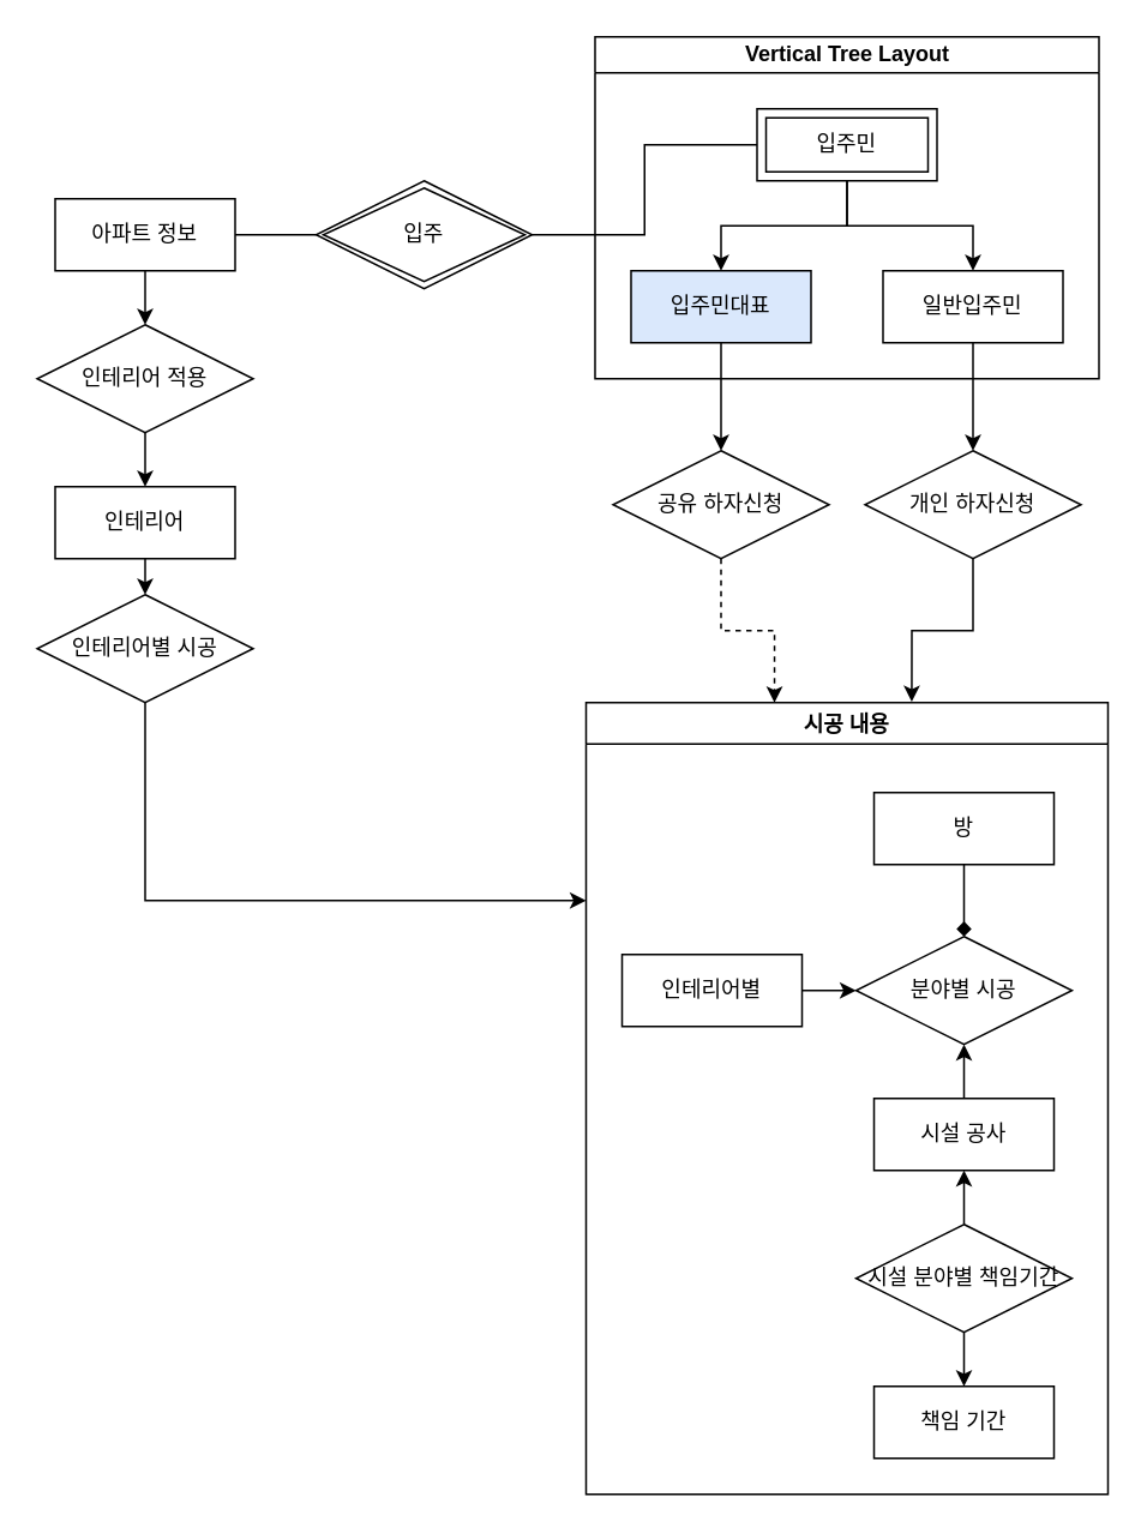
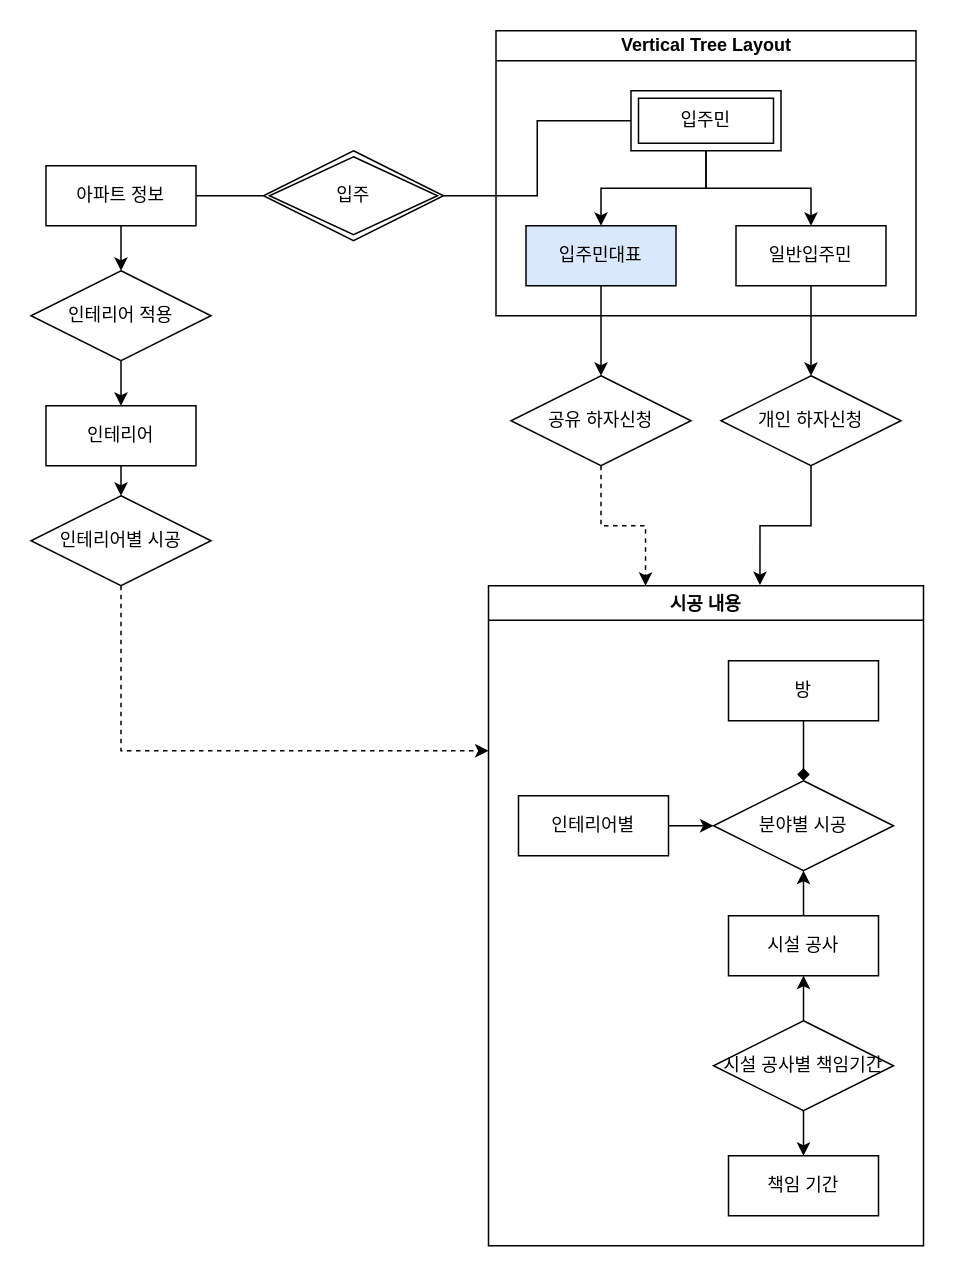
  <mxCell id="0" />
  <mxCell id="1" parent="0" />
  <mxCell id="2" style="edgeStyle=orthogonalEdgeStyle;rounded=0;orthogonalLoop=1;jettySize=auto;html=1;exitX=1;exitY=0.5;exitDx=0;exitDy=0;entryX=0;entryY=0.5;entryDx=0;entryDy=0;endArrow=none;endFill=0;" parent="1" source="3" target="5" edge="1"><mxGeometry relative="1" as="geometry" /></mxCell>
  <mxCell id="3" value="입주" style="shape=rhombus;double=1;perimeter=rhombusPerimeter;whiteSpace=wrap;html=1;align=center;" parent="1" vertex="1"><mxGeometry x="175" y="100" width="120" height="60" as="geometry" /></mxCell>
  <mxCell id="4" value="Vertical Tree Layout" style="swimlane;html=1;startSize=20;horizontal=1;childLayout=treeLayout;horizontalTree=0;resizable=0;containerType=tree;" parent="1" vertex="1"><mxGeometry x="330" y="20" width="280" height="190" as="geometry" /></mxCell>
  <mxCell id="5" value="입주민" style="shape=ext;margin=3;double=1;whiteSpace=wrap;html=1;align=center;rounded=0;shadow=0;glass=0;sketch=0;gradientColor=none;" parent="4" vertex="1"><mxGeometry x="90" y="40" width="100" height="40" as="geometry" /></mxCell>
  <mxCell id="6" value="입주민대표" style="whiteSpace=wrap;html=1;fillColor=#dae8fc;" parent="4" vertex="1"><mxGeometry x="20" y="130" width="100" height="40" as="geometry" /></mxCell>
  <mxCell id="7" value="" style="edgeStyle=elbowEdgeStyle;elbow=vertical;html=1;rounded=0;" parent="4" source="5" target="6" edge="1"><mxGeometry relative="1" as="geometry" /></mxCell>
  <mxCell id="8" value="일반입주민" style="whiteSpace=wrap;html=1;" parent="4" vertex="1"><mxGeometry x="160" y="130" width="100" height="40" as="geometry" /></mxCell>
  <mxCell id="9" value="" style="edgeStyle=elbowEdgeStyle;elbow=vertical;html=1;rounded=0;" parent="4" source="5" target="8" edge="1"><mxGeometry relative="1" as="geometry" /></mxCell>
  <mxCell id="10" style="edgeStyle=orthogonalEdgeStyle;rounded=0;orthogonalLoop=1;jettySize=auto;html=1;entryX=0;entryY=0.5;entryDx=0;entryDy=0;endArrow=none;endFill=0;" parent="1" source="12" target="3" edge="1"><mxGeometry relative="1" as="geometry" /></mxCell>
  <mxCell id="11" style="edgeStyle=orthogonalEdgeStyle;rounded=0;orthogonalLoop=1;jettySize=auto;html=1;exitX=0.5;exitY=1;exitDx=0;exitDy=0;entryX=0.5;entryY=0;entryDx=0;entryDy=0;" parent="1" source="12" target="20" edge="1"><mxGeometry relative="1" as="geometry" /></mxCell>
  <mxCell id="12" value="아파트 정보" style="whiteSpace=wrap;html=1;align=center;rounded=0;shadow=0;glass=0;sketch=0;gradientColor=none;" parent="1" vertex="1"><mxGeometry x="30" y="110" width="100" height="40" as="geometry" /></mxCell>
  <mxCell id="13" style="edgeStyle=orthogonalEdgeStyle;rounded=0;orthogonalLoop=1;jettySize=auto;html=1;exitX=0.5;exitY=1;exitDx=0;exitDy=0;entryX=0.361;entryY=0;entryDx=0;entryDy=0;entryPerimeter=0;dashed=1;" parent="1" source="14" target="25" edge="1"><mxGeometry relative="1" as="geometry" /></mxCell>
  <mxCell id="14" value="공유 하자신청" style="shape=rhombus;perimeter=rhombusPerimeter;whiteSpace=wrap;html=1;align=center;rounded=0;shadow=0;glass=0;sketch=0;gradientColor=none;" parent="1" vertex="1"><mxGeometry x="340" y="250" width="120" height="60" as="geometry" /></mxCell>
  <mxCell id="15" style="edgeStyle=orthogonalEdgeStyle;rounded=0;orthogonalLoop=1;jettySize=auto;html=1;exitX=0.5;exitY=1;exitDx=0;exitDy=0;entryX=0.5;entryY=0;entryDx=0;entryDy=0;" parent="1" source="6" target="14" edge="1"><mxGeometry relative="1" as="geometry" /></mxCell>
  <mxCell id="16" style="edgeStyle=orthogonalEdgeStyle;rounded=0;orthogonalLoop=1;jettySize=auto;html=1;exitX=0.5;exitY=1;exitDx=0;exitDy=0;entryX=0.5;entryY=0;entryDx=0;entryDy=0;" parent="1" source="8" target="18" edge="1"><mxGeometry relative="1" as="geometry"><mxPoint x="525.333" y="250" as="targetPoint" /></mxGeometry></mxCell>
  <mxCell id="17" style="edgeStyle=orthogonalEdgeStyle;rounded=0;orthogonalLoop=1;jettySize=auto;html=1;exitX=0.5;exitY=1;exitDx=0;exitDy=0;entryX=0.624;entryY=-0.001;entryDx=0;entryDy=0;entryPerimeter=0;" parent="1" source="18" target="25" edge="1"><mxGeometry relative="1" as="geometry" /></mxCell>
  <mxCell id="18" value="개인 하자신청" style="shape=rhombus;perimeter=rhombusPerimeter;whiteSpace=wrap;html=1;align=center;rounded=0;shadow=0;glass=0;sketch=0;gradientColor=none;" parent="1" vertex="1"><mxGeometry x="480" y="250" width="120" height="60" as="geometry" /></mxCell>
  <mxCell id="19" style="edgeStyle=orthogonalEdgeStyle;rounded=0;orthogonalLoop=1;jettySize=auto;html=1;exitX=0.5;exitY=1;exitDx=0;exitDy=0;entryX=0.5;entryY=0;entryDx=0;entryDy=0;" parent="1" source="20" target="22" edge="1"><mxGeometry relative="1" as="geometry" /></mxCell>
  <mxCell id="20" value="인테리어 적용" style="shape=rhombus;perimeter=rhombusPerimeter;whiteSpace=wrap;html=1;align=center;rounded=0;shadow=0;glass=0;sketch=0;gradientColor=none;" parent="1" vertex="1"><mxGeometry x="20" y="180" width="120" height="60" as="geometry" /></mxCell>
  <mxCell id="21" style="edgeStyle=orthogonalEdgeStyle;rounded=0;orthogonalLoop=1;jettySize=auto;html=1;exitX=0.5;exitY=1;exitDx=0;exitDy=0;entryX=0.5;entryY=0;entryDx=0;entryDy=0;" edge="1" parent="1" source="22" target="24"><mxGeometry relative="1" as="geometry" /></mxCell>
  <mxCell id="22" value="인테리어" style="whiteSpace=wrap;html=1;align=center;rounded=0;shadow=0;glass=0;sketch=0;gradientColor=none;" parent="1" vertex="1"><mxGeometry x="30" y="270" width="100" height="40" as="geometry" /></mxCell>
- <mxCell id="23" style="edgeStyle=orthogonalEdgeStyle;rounded=0;orthogonalLoop=1;jettySize=auto;html=1;entryX=0;entryY=0.25;entryDx=0;entryDy=0;exitX=0.5;exitY=1;exitDx=0;exitDy=0;" edge="1" parent="1" source="24" target="25"><mxGeometry relative="1" as="geometry"><mxPoint x="80" y="420" as="sourcePoint" /></mxGeometry></mxCell>
+ <mxCell id="23" style="edgeStyle=orthogonalEdgeStyle;rounded=0;orthogonalLoop=1;jettySize=auto;html=1;entryX=0;entryY=0.25;entryDx=0;entryDy=0;exitX=0.5;exitY=1;exitDx=0;exitDy=0;dashed=1;" edge="1" parent="1" source="24" target="25"><mxGeometry relative="1" as="geometry"><mxPoint x="80" y="420" as="sourcePoint" /></mxGeometry></mxCell>
  <mxCell id="24" value="인테리어별 시공" style="shape=rhombus;perimeter=rhombusPerimeter;whiteSpace=wrap;html=1;align=center;rounded=0;shadow=0;glass=0;sketch=0;gradientColor=none;" parent="1" vertex="1"><mxGeometry x="20" y="330" width="120" height="60" as="geometry" /></mxCell>
  <mxCell id="25" value="시공 내용" style="swimlane;rounded=0;shadow=0;glass=0;sketch=0;gradientColor=none;" parent="1" vertex="1"><mxGeometry x="325" y="390" width="290" height="440" as="geometry"><mxRectangle x="720" y="390" width="100" height="23" as="alternateBounds" /></mxGeometry></mxCell>
  <mxCell id="26" style="edgeStyle=orthogonalEdgeStyle;rounded=0;orthogonalLoop=1;jettySize=auto;html=1;exitX=0.5;exitY=1;exitDx=0;exitDy=0;entryX=0.5;entryY=0;entryDx=0;entryDy=0;endArrow=diamond;" parent="25" source="27" target="28" edge="1"><mxGeometry relative="1" as="geometry" /></mxCell>
  <mxCell id="27" value="방" style="whiteSpace=wrap;html=1;align=center;rounded=0;shadow=0;glass=0;sketch=0;gradientColor=none;" parent="25" vertex="1"><mxGeometry x="160" y="50" width="100" height="40" as="geometry" /></mxCell>
  <mxCell id="28" value="분야별 시공" style="shape=rhombus;perimeter=rhombusPerimeter;whiteSpace=wrap;html=1;align=center;rounded=0;shadow=0;glass=0;sketch=0;gradientColor=none;" parent="25" vertex="1"><mxGeometry x="150" y="130" width="120" height="60" as="geometry" /></mxCell>
  <mxCell id="29" style="edgeStyle=orthogonalEdgeStyle;rounded=0;orthogonalLoop=1;jettySize=auto;html=1;exitX=0.5;exitY=0;exitDx=0;exitDy=0;entryX=0.5;entryY=1;entryDx=0;entryDy=0;" parent="25" source="30" target="28" edge="1"><mxGeometry relative="1" as="geometry" /></mxCell>
  <mxCell id="30" value="시설 공사" style="whiteSpace=wrap;html=1;align=center;rounded=0;shadow=0;glass=0;sketch=0;gradientColor=none;" parent="25" vertex="1"><mxGeometry x="160" y="220" width="100" height="40" as="geometry" /></mxCell>
  <mxCell id="31" style="edgeStyle=orthogonalEdgeStyle;rounded=0;orthogonalLoop=1;jettySize=auto;html=1;exitX=1;exitY=0.5;exitDx=0;exitDy=0;entryX=0;entryY=0.5;entryDx=0;entryDy=0;" parent="25" source="32" target="28" edge="1"><mxGeometry relative="1" as="geometry" /></mxCell>
  <mxCell id="32" value="인테리어별" style="whiteSpace=wrap;html=1;align=center;rounded=0;shadow=0;glass=0;sketch=0;gradientColor=none;" parent="25" vertex="1"><mxGeometry x="20" y="140" width="100" height="40" as="geometry" /></mxCell>
  <mxCell id="33" value="책임 기간" style="whiteSpace=wrap;html=1;align=center;rounded=0;shadow=0;glass=0;sketch=0;gradientColor=none;" parent="25" vertex="1"><mxGeometry x="160" y="380" width="100" height="40" as="geometry" /></mxCell>
  <mxCell id="34" style="edgeStyle=orthogonalEdgeStyle;rounded=0;orthogonalLoop=1;jettySize=auto;html=1;exitX=0.5;exitY=0;exitDx=0;exitDy=0;entryX=0.5;entryY=1;entryDx=0;entryDy=0;" parent="25" source="36" target="30" edge="1"><mxGeometry relative="1" as="geometry" /></mxCell>
  <mxCell id="35" style="edgeStyle=orthogonalEdgeStyle;rounded=0;orthogonalLoop=1;jettySize=auto;html=1;exitX=0.5;exitY=1;exitDx=0;exitDy=0;entryX=0.5;entryY=0;entryDx=0;entryDy=0;" parent="25" source="36" target="33" edge="1"><mxGeometry relative="1" as="geometry" /></mxCell>
- <mxCell id="36" value="시설 분야별 책임기간" style="shape=rhombus;perimeter=rhombusPerimeter;whiteSpace=wrap;html=1;align=center;rounded=0;shadow=0;glass=0;sketch=0;gradientColor=none;" parent="25" vertex="1"><mxGeometry x="150" y="290" width="120" height="60" as="geometry" /></mxCell>
+ <mxCell id="36" value="시설 공사별 책임기간" style="shape=rhombus;perimeter=rhombusPerimeter;whiteSpace=wrap;html=1;align=center;rounded=0;shadow=0;glass=0;sketch=0;gradientColor=none;" parent="25" vertex="1"><mxGeometry x="150" y="290" width="120" height="60" as="geometry" /></mxCell>
